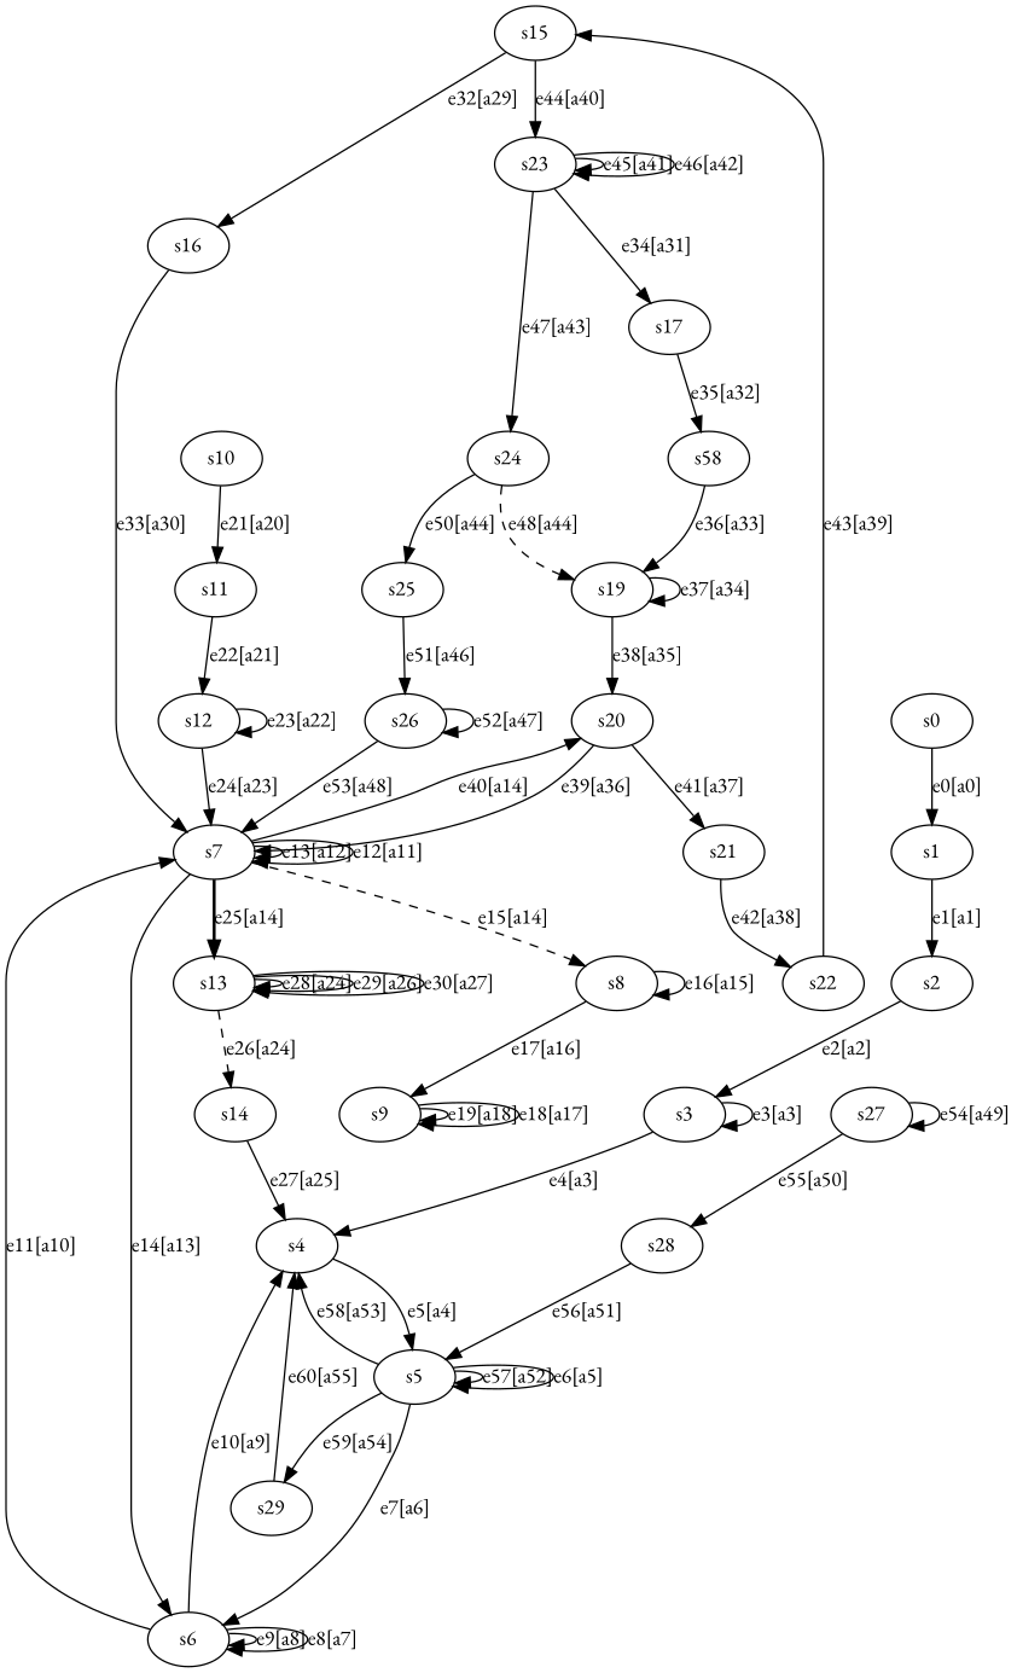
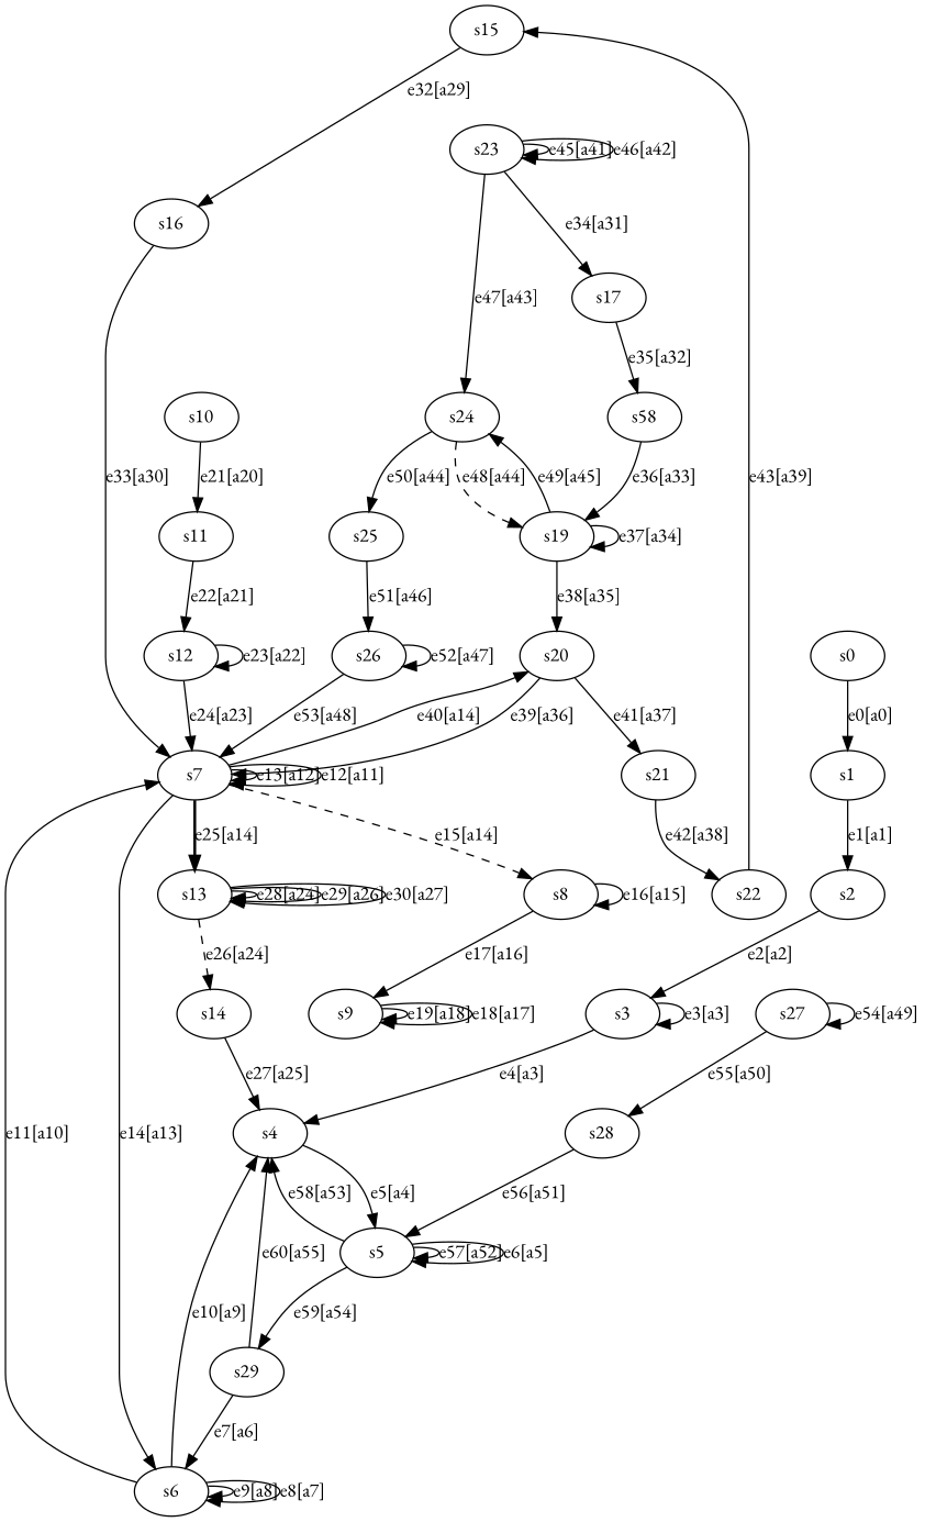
  digraph {
    fontname="EB Garamond"
    node [fontname="EB Garamond"]
    edge [fontname="EB Garamond" style=solid]
    n1 [label=s15]
    n2 [label=s23]
    n3 [label=s16]
    n4 [label=s24]
    n5 [label=s17]
    n6 [label=s7]
    n7 [label=s13]
    n8 [label=s6]
    n9 [label=s20]
    n10 [label=s8]
    n11 [label=s14]
    n12 [label=s4]
    n13 [label=s21]
    n14 [label=s9]
    n15 [label=s0]
    n16 [label=s1]
    n17 [label=s2]
    n18 [label=s10]
    n19 [label=s11]
    n20 [label=s19]
    n21 [label=s25]
    n22 [label=s5]
    n23 [label=s29]
    n24 [label=s12]
    n25 [label=s3]
    n26 [label=s58]
    n27 [label=s22]
    n28 [label=s26]
    n29 [label=s27]
    n30 [label=s28]
-   n1 -> n2 [label="e44[a40]"]
    n1 -> n3 [label="e32[a29]"]
    n2 -> n2 [label="e45[a41]"]
    n2 -> n2 [label="e46[a42]"]
    n2 -> n4 [label="e47[a43]"]
    n2 -> n5 [label="e34[a31]"]
    n3 -> n6 [label="e33[a30]"]
    n4 -> n20 [label="e48[a44]" style=dashed]
    n4 -> n21 [label="e50[a44]"]
    n5 -> n26 [label="e35[a32]"]
    n6 -> n6 [label="e13[a12]"]
    n6 -> n6 [label="e12[a11]"]
    n6 -> n7 [label="e25[a14]" style=bold]
    n6 -> n8 [label="e14[a13]"]
    n6 -> n9 [label="e40[a14]"]
    n6 -> n10 [label="e15[a14]" style=dashed]
    n7 -> n7 [label="e28[a24]"]
    n7 -> n7 [label="e29[a26]"]
    n7 -> n7 [label="e30[a27]"]
    n7 -> n11 [label="e26[a24]" style=dashed]
    n8 -> n6 [label="e11[a10]"]
    n8 -> n8 [label="e9[a8]"]
    n8 -> n8 [label="e8[a7]"]
    n8 -> n12 [label="e10[a9]"]
    n9 -> n6 [label="e39[a36]"]
    n9 -> n13 [label="e41[a37]"]
    n10 -> n10 [label="e16[a15]"]
    n10 -> n14 [label="e17[a16]"]
    n11 -> n12 [label="e27[a25]"]
    n12 -> n22 [label="e5[a4]"]
    n13 -> n27 [label="e42[a38]"]
    n14 -> n14 [label="e19[a18]"]
    n14 -> n14 [label="e18[a17]"]
    n15 -> n16 [label="e0[a0]"]
    n16 -> n17 [label="e1[a1]"]
    n17 -> n25 [label="e2[a2]"]
    n18 -> n19 [label="e21[a20]"]
    n19 -> n24 [label="e22[a21]"]
+   n20 -> n4 [label="e49[a45]"]
    n20 -> n9 [label="e38[a35]"]
    n20 -> n20 [label="e37[a34]"]
    n21 -> n28 [label="e51[a46]"]
-   n22 -> n8 [label="e7[a6]"]
+   n23 -> n8 [label="e7[a6]"]
    n22 -> n12 [label="e58[a53]"]
    n22 -> n22 [label="e57[a52]"]
    n22 -> n22 [label="e6[a5]"]
    n22 -> n23 [label="e59[a54]"]
    n23 -> n12 [label="e60[a55]"]
    n24 -> n6 [label="e24[a23]"]
    n24 -> n24 [label="e23[a22]"]
    n25 -> n12 [label="e4[a3]"]
    n25 -> n25 [label="e3[a3]"]
    n26 -> n20 [label="e36[a33]"]
    n27 -> n1 [label="e43[a39]"]
    n28 -> n6 [label="e53[a48]"]
    n28 -> n28 [label="e52[a47]"]
    n29 -> n29 [label="e54[a49]"]
    n29 -> n30 [label="e55[a50]"]
    n30 -> n22 [label="e56[a51]"]
  }
